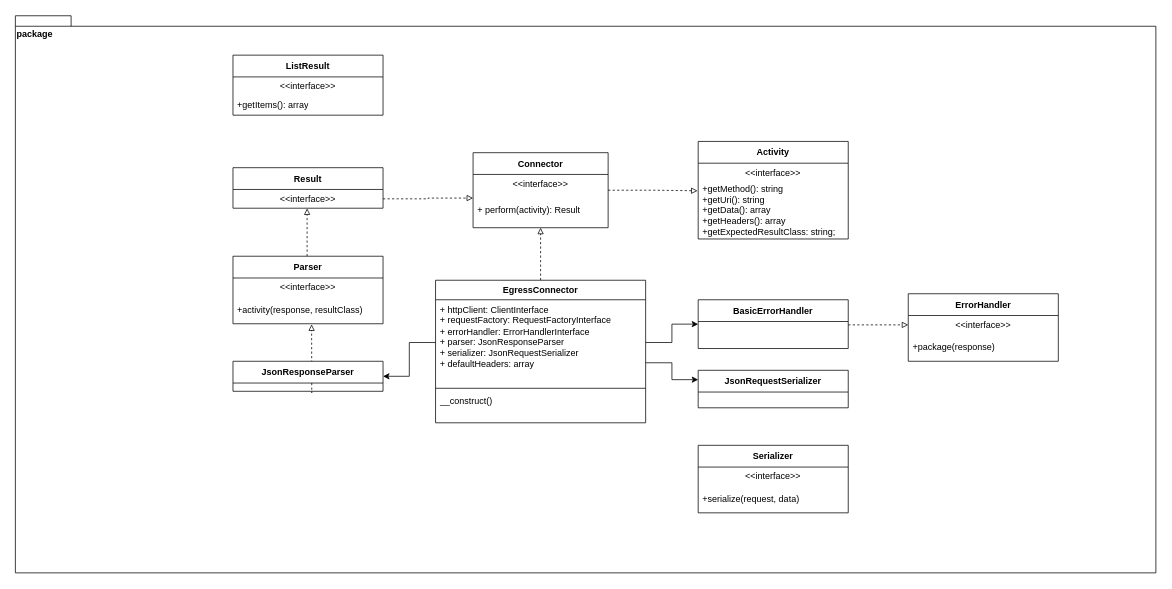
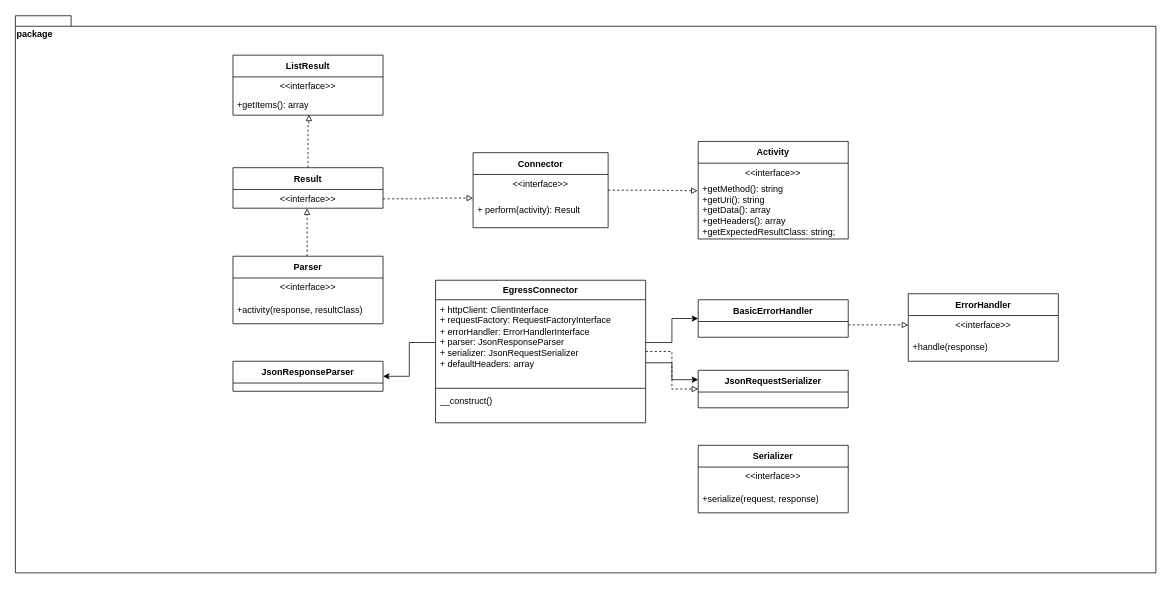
  <mxCell id="0" />
  <mxCell id="1" parent="0" />
- <mxCell id="2" style="edgeStyle=orthogonalEdgeStyle;rounded=0;orthogonalLoop=1;jettySize=auto;html=1;entryX=0.5;entryY=1;entryDx=0;entryDy=0;entryPerimeter=0;endArrow=block;endFill=0;dashed=1;" edge="1" parent="1" source="3" target="10"><mxGeometry relative="1" as="geometry" /></mxCell>
+ <mxCell id="2" style="edgeStyle=orthogonalEdgeStyle;rounded=0;orthogonalLoop=1;jettySize=auto;html=1;endArrow=block;endFill=0;dashed=1;" edge="1" parent="1" source="3" target="26"><mxGeometry relative="1" as="geometry" /></mxCell>
  <mxCell id="3" value="EgressConnector" style="swimlane;fontStyle=1;align=center;verticalAlign=top;childLayout=stackLayout;horizontal=1;startSize=26;horizontalStack=0;resizeParent=1;resizeParentMax=0;resizeLast=0;collapsible=1;marginBottom=0;whiteSpace=wrap;html=1;" vertex="1" parent="1"><mxGeometry x="580" y="373" width="280" height="190" as="geometry" /></mxCell>
  <mxCell id="4" value="&lt;div&gt;+ httpClient: ClientInterface&lt;/div&gt;&lt;div&gt;+ requestFactory: RequestFactoryInterface&lt;/div&gt;&lt;div&gt;+ errorHandler: ErrorHandlerInterface&lt;/div&gt;&lt;div&gt;+ parser: JsonResponseParser&lt;/div&gt;&lt;div&gt;+ serializer: JsonRequestSerializer&lt;/div&gt;&lt;div&gt;+ defaultHeaders: array&lt;br&gt;&lt;/div&gt;&lt;div&gt;&lt;br&gt;&lt;/div&gt;" style="text;strokeColor=none;fillColor=none;align=left;verticalAlign=top;spacingLeft=4;spacingRight=4;overflow=hidden;rotatable=0;points=[[0,0.5],[1,0.5]];portConstraint=eastwest;whiteSpace=wrap;html=1;" vertex="1" parent="3"><mxGeometry y="26" width="280" height="114" as="geometry" /></mxCell>
  <mxCell id="5" value="" style="line;strokeWidth=1;fillColor=none;align=left;verticalAlign=middle;spacingTop=-1;spacingLeft=3;spacingRight=3;rotatable=0;labelPosition=right;points=[];portConstraint=eastwest;strokeColor=inherit;" vertex="1" parent="3"><mxGeometry y="140" width="280" height="8" as="geometry" /></mxCell>
  <mxCell id="6" value="__construct()" style="text;strokeColor=none;fillColor=none;align=left;verticalAlign=top;spacingLeft=4;spacingRight=4;overflow=hidden;rotatable=0;points=[[0,0.5],[1,0.5]];portConstraint=eastwest;whiteSpace=wrap;html=1;" vertex="1" parent="3"><mxGeometry y="148" width="280" height="42" as="geometry" /></mxCell>
  <mxCell id="7" style="edgeStyle=orthogonalEdgeStyle;rounded=0;orthogonalLoop=1;jettySize=auto;html=1;entryX=-0.004;entryY=0.155;entryDx=0;entryDy=0;entryPerimeter=0;endArrow=block;endFill=0;dashed=1;" edge="1" parent="1" source="8" target="16"><mxGeometry relative="1" as="geometry" /></mxCell>
  <mxCell id="8" value="Connector" style="swimlane;fontStyle=1;align=center;verticalAlign=middle;childLayout=stackLayout;horizontal=1;startSize=29;horizontalStack=0;resizeParent=1;resizeParentMax=0;resizeLast=0;collapsible=0;marginBottom=0;html=1;whiteSpace=wrap;" vertex="1" parent="1"><mxGeometry x="630" y="203" width="180" height="100" as="geometry" /></mxCell>
  <mxCell id="9" value="&amp;lt;&amp;lt;interface&amp;gt;&amp;gt;" style="text;html=1;strokeColor=none;fillColor=none;align=center;verticalAlign=middle;spacingLeft=4;spacingRight=4;overflow=hidden;rotatable=0;points=[[0,0.5],[1,0.5]];portConstraint=eastwest;whiteSpace=wrap;" vertex="1" parent="8"><mxGeometry y="29" width="180" height="25" as="geometry" /></mxCell>
  <mxCell id="10" value="+ perform(activity): Result" style="text;html=1;strokeColor=none;fillColor=none;align=left;verticalAlign=middle;spacingLeft=4;spacingRight=4;overflow=hidden;rotatable=0;points=[[0,0.5],[1,0.5]];portConstraint=eastwest;whiteSpace=wrap;" vertex="1" parent="8"><mxGeometry y="54" width="180" height="46" as="geometry" /></mxCell>
+ <mxCell id="11" style="edgeStyle=orthogonalEdgeStyle;rounded=0;orthogonalLoop=1;jettySize=auto;html=1;entryX=0.506;entryY=0.971;entryDx=0;entryDy=0;entryPerimeter=0;endArrow=block;endFill=0;dashed=1;" edge="1" parent="1" source="12" target="19"><mxGeometry relative="1" as="geometry"><Array as="points"><mxPoint x="410" y="163" /><mxPoint x="411" y="163" /></Array></mxGeometry></mxCell>
  <mxCell id="12" value="Result" style="swimlane;fontStyle=1;align=center;verticalAlign=middle;childLayout=stackLayout;horizontal=1;startSize=29;horizontalStack=0;resizeParent=1;resizeParentMax=0;resizeLast=0;collapsible=0;marginBottom=0;html=1;whiteSpace=wrap;" vertex="1" parent="1"><mxGeometry x="310" y="223" width="200" height="54" as="geometry" /></mxCell>
  <mxCell id="13" value="&amp;lt;&amp;lt;interface&amp;gt;&amp;gt;" style="text;html=1;strokeColor=none;fillColor=none;align=center;verticalAlign=middle;spacingLeft=4;spacingRight=4;overflow=hidden;rotatable=0;points=[[0,0.5],[1,0.5]];portConstraint=eastwest;whiteSpace=wrap;" vertex="1" parent="12"><mxGeometry y="29" width="200" height="25" as="geometry" /></mxCell>
  <mxCell id="14" value="Activity" style="swimlane;fontStyle=1;align=center;verticalAlign=middle;childLayout=stackLayout;horizontal=1;startSize=29;horizontalStack=0;resizeParent=1;resizeParentMax=0;resizeLast=0;collapsible=0;marginBottom=0;html=1;whiteSpace=wrap;" vertex="1" parent="1"><mxGeometry x="930" y="188" width="200" height="130" as="geometry" /></mxCell>
  <mxCell id="15" value="&amp;lt;&amp;lt;interface&amp;gt;&amp;gt;" style="text;html=1;strokeColor=none;fillColor=none;align=center;verticalAlign=middle;spacingLeft=4;spacingRight=4;overflow=hidden;rotatable=0;points=[[0,0.5],[1,0.5]];portConstraint=eastwest;whiteSpace=wrap;" vertex="1" parent="14"><mxGeometry y="29" width="200" height="25" as="geometry" /></mxCell>
  <mxCell id="16" value="&lt;div&gt;+getMethod(): string&lt;/div&gt;&lt;div&gt;+getUri(): string&lt;/div&gt;&lt;div&gt;+getData(): array&lt;/div&gt;&lt;div&gt;+getHeaders(): array&lt;/div&gt;&lt;div&gt;+getExpectedResultClass: string;&lt;br&gt;&lt;/div&gt;" style="text;html=1;strokeColor=none;fillColor=none;align=left;verticalAlign=middle;spacingLeft=4;spacingRight=4;overflow=hidden;rotatable=0;points=[[0,0.5],[1,0.5]];portConstraint=eastwest;whiteSpace=wrap;" vertex="1" parent="14"><mxGeometry y="54" width="200" height="76" as="geometry" /></mxCell>
  <mxCell id="17" value="ListResult" style="swimlane;fontStyle=1;align=center;verticalAlign=middle;childLayout=stackLayout;horizontal=1;startSize=29;horizontalStack=0;resizeParent=1;resizeParentMax=0;resizeLast=0;collapsible=0;marginBottom=0;html=1;whiteSpace=wrap;" vertex="1" parent="1"><mxGeometry x="310" y="73" width="200" height="80" as="geometry" /></mxCell>
  <mxCell id="18" value="&amp;lt;&amp;lt;interface&amp;gt;&amp;gt;" style="text;html=1;strokeColor=none;fillColor=none;align=center;verticalAlign=middle;spacingLeft=4;spacingRight=4;overflow=hidden;rotatable=0;points=[[0,0.5],[1,0.5]];portConstraint=eastwest;whiteSpace=wrap;" vertex="1" parent="17"><mxGeometry y="29" width="200" height="25" as="geometry" /></mxCell>
  <mxCell id="19" value="+getItems(): array" style="text;html=1;strokeColor=none;fillColor=none;align=left;verticalAlign=middle;spacingLeft=4;spacingRight=4;overflow=hidden;rotatable=0;points=[[0,0.5],[1,0.5]];portConstraint=eastwest;whiteSpace=wrap;" vertex="1" parent="17"><mxGeometry y="54" width="200" height="26" as="geometry" /></mxCell>
- <mxCell id="20" style="edgeStyle=orthogonalEdgeStyle;rounded=0;orthogonalLoop=1;jettySize=auto;html=1;entryX=0.524;entryY=1.024;entryDx=0;entryDy=0;entryPerimeter=0;endArrow=block;endFill=0;dashed=1;" edge="1" parent="1" source="21" target="25"><mxGeometry relative="1" as="geometry"><Array as="points"><mxPoint x="415" y="523" /><mxPoint x="415" y="523" /></Array></mxGeometry></mxCell>
  <mxCell id="21" value="JsonResponseParser" style="swimlane;fontStyle=1;align=center;verticalAlign=middle;childLayout=stackLayout;horizontal=1;startSize=29;horizontalStack=0;resizeParent=1;resizeParentMax=0;resizeLast=0;collapsible=0;marginBottom=0;html=1;whiteSpace=wrap;" vertex="1" parent="1"><mxGeometry x="310" y="481" width="200" height="40" as="geometry" /></mxCell>
  <mxCell id="22" style="edgeStyle=orthogonalEdgeStyle;rounded=0;orthogonalLoop=1;jettySize=auto;html=1;entryX=0.494;entryY=1.01;entryDx=0;entryDy=0;entryPerimeter=0;endArrow=block;endFill=0;dashed=1;" edge="1" parent="1" source="23" target="13"><mxGeometry relative="1" as="geometry"><Array as="points"><mxPoint x="409" y="353" /><mxPoint x="409" y="353" /></Array></mxGeometry></mxCell>
  <mxCell id="23" value="Parser" style="swimlane;fontStyle=1;align=center;verticalAlign=middle;childLayout=stackLayout;horizontal=1;startSize=29;horizontalStack=0;resizeParent=1;resizeParentMax=0;resizeLast=0;collapsible=0;marginBottom=0;html=1;whiteSpace=wrap;" vertex="1" parent="1"><mxGeometry x="310" y="341" width="200" height="90" as="geometry" /></mxCell>
  <mxCell id="24" value="&amp;lt;&amp;lt;interface&amp;gt;&amp;gt;" style="text;html=1;strokeColor=none;fillColor=none;align=center;verticalAlign=middle;spacingLeft=4;spacingRight=4;overflow=hidden;rotatable=0;points=[[0,0.5],[1,0.5]];portConstraint=eastwest;whiteSpace=wrap;" vertex="1" parent="23"><mxGeometry y="29" width="200" height="25" as="geometry" /></mxCell>
  <mxCell id="25" value="+activity(response, resultClass)" style="text;html=1;strokeColor=none;fillColor=none;align=left;verticalAlign=middle;spacingLeft=4;spacingRight=4;overflow=hidden;rotatable=0;points=[[0,0.5],[1,0.5]];portConstraint=eastwest;whiteSpace=wrap;" vertex="1" parent="23"><mxGeometry y="54" width="200" height="36" as="geometry" /></mxCell>
  <mxCell id="26" value="JsonRequestSerializer" style="swimlane;fontStyle=1;align=center;verticalAlign=middle;childLayout=stackLayout;horizontal=1;startSize=29;horizontalStack=0;resizeParent=1;resizeParentMax=0;resizeLast=0;collapsible=0;marginBottom=0;html=1;whiteSpace=wrap;" vertex="1" parent="1"><mxGeometry x="930" y="493" width="200" height="50" as="geometry" /></mxCell>
  <mxCell id="27" value="Serializer" style="swimlane;fontStyle=1;align=center;verticalAlign=middle;childLayout=stackLayout;horizontal=1;startSize=29;horizontalStack=0;resizeParent=1;resizeParentMax=0;resizeLast=0;collapsible=0;marginBottom=0;html=1;whiteSpace=wrap;" vertex="1" parent="1"><mxGeometry x="930" y="593" width="200" height="90" as="geometry" /></mxCell>
  <mxCell id="28" value="&amp;lt;&amp;lt;interface&amp;gt;&amp;gt;" style="text;html=1;strokeColor=none;fillColor=none;align=center;verticalAlign=middle;spacingLeft=4;spacingRight=4;overflow=hidden;rotatable=0;points=[[0,0.5],[1,0.5]];portConstraint=eastwest;whiteSpace=wrap;" vertex="1" parent="27"><mxGeometry y="29" width="200" height="25" as="geometry" /></mxCell>
- <mxCell id="29" value="+serialize(request, data)" style="text;html=1;strokeColor=none;fillColor=none;align=left;verticalAlign=middle;spacingLeft=4;spacingRight=4;overflow=hidden;rotatable=0;points=[[0,0.5],[1,0.5]];portConstraint=eastwest;whiteSpace=wrap;" vertex="1" parent="27"><mxGeometry y="54" width="200" height="36" as="geometry" /></mxCell>
+ <mxCell id="29" value="+serialize(request, response)" style="text;html=1;strokeColor=none;fillColor=none;align=left;verticalAlign=middle;spacingLeft=4;spacingRight=4;overflow=hidden;rotatable=0;points=[[0,0.5],[1,0.5]];portConstraint=eastwest;whiteSpace=wrap;" vertex="1" parent="27"><mxGeometry y="54" width="200" height="36" as="geometry" /></mxCell>
  <mxCell id="30" style="edgeStyle=orthogonalEdgeStyle;rounded=0;orthogonalLoop=1;jettySize=auto;html=1;entryX=0;entryY=0.5;entryDx=0;entryDy=0;endArrow=block;endFill=0;dashed=1;" edge="1" parent="1" source="31" target="34"><mxGeometry relative="1" as="geometry"><Array as="points"><mxPoint x="1170" y="433" /></Array></mxGeometry></mxCell>
- <mxCell id="31" value="BasicErrorHandler" style="swimlane;fontStyle=1;align=center;verticalAlign=middle;childLayout=stackLayout;horizontal=1;startSize=29;horizontalStack=0;resizeParent=1;resizeParentMax=0;resizeLast=0;collapsible=0;marginBottom=0;html=1;whiteSpace=wrap;" vertex="1" parent="1"><mxGeometry x="930" y="399" width="200" height="65" as="geometry" /></mxCell>
+ <mxCell id="31" value="BasicErrorHandler" style="swimlane;fontStyle=1;align=center;verticalAlign=middle;childLayout=stackLayout;horizontal=1;startSize=29;horizontalStack=0;resizeParent=1;resizeParentMax=0;resizeLast=0;collapsible=0;marginBottom=0;html=1;whiteSpace=wrap;" vertex="1" parent="1"><mxGeometry x="930" y="399" width="200" height="50" as="geometry" /></mxCell>
  <mxCell id="32" style="edgeStyle=orthogonalEdgeStyle;rounded=0;orthogonalLoop=1;jettySize=auto;html=1;entryX=0;entryY=0.5;entryDx=0;entryDy=0;" edge="1" parent="1" source="4" target="31"><mxGeometry relative="1" as="geometry" /></mxCell>
  <mxCell id="33" value="ErrorHandler" style="swimlane;fontStyle=1;align=center;verticalAlign=middle;childLayout=stackLayout;horizontal=1;startSize=29;horizontalStack=0;resizeParent=1;resizeParentMax=0;resizeLast=0;collapsible=0;marginBottom=0;html=1;whiteSpace=wrap;" vertex="1" parent="1"><mxGeometry x="1210" y="391" width="200" height="90" as="geometry" /></mxCell>
  <mxCell id="34" value="&amp;lt;&amp;lt;interface&amp;gt;&amp;gt;" style="text;html=1;strokeColor=none;fillColor=none;align=center;verticalAlign=middle;spacingLeft=4;spacingRight=4;overflow=hidden;rotatable=0;points=[[0,0.5],[1,0.5]];portConstraint=eastwest;whiteSpace=wrap;" vertex="1" parent="33"><mxGeometry y="29" width="200" height="25" as="geometry" /></mxCell>
- <mxCell id="35" value="+package(response)" style="text;html=1;strokeColor=none;fillColor=none;align=left;verticalAlign=middle;spacingLeft=4;spacingRight=4;overflow=hidden;rotatable=0;points=[[0,0.5],[1,0.5]];portConstraint=eastwest;whiteSpace=wrap;" vertex="1" parent="33"><mxGeometry y="54" width="200" height="36" as="geometry" /></mxCell>
+ <mxCell id="35" value="+handle(response)" style="text;html=1;strokeColor=none;fillColor=none;align=left;verticalAlign=middle;spacingLeft=4;spacingRight=4;overflow=hidden;rotatable=0;points=[[0,0.5],[1,0.5]];portConstraint=eastwest;whiteSpace=wrap;" vertex="1" parent="33"><mxGeometry y="54" width="200" height="36" as="geometry" /></mxCell>
  <mxCell id="36" style="edgeStyle=orthogonalEdgeStyle;rounded=0;orthogonalLoop=1;jettySize=auto;html=1;entryX=0;entryY=0.141;entryDx=0;entryDy=0;entryPerimeter=0;endArrow=block;endFill=0;dashed=1;" edge="1" parent="1" source="13" target="10"><mxGeometry relative="1" as="geometry" /></mxCell>
  <mxCell id="37" style="edgeStyle=orthogonalEdgeStyle;rounded=0;orthogonalLoop=1;jettySize=auto;html=1;entryX=0;entryY=0.25;entryDx=0;entryDy=0;" edge="1" parent="1" source="4" target="26"><mxGeometry relative="1" as="geometry"><Array as="points"><mxPoint x="895" y="483" /><mxPoint x="895" y="505" /></Array></mxGeometry></mxCell>
  <mxCell id="38" style="edgeStyle=orthogonalEdgeStyle;rounded=0;orthogonalLoop=1;jettySize=auto;html=1;entryX=1;entryY=0.5;entryDx=0;entryDy=0;" edge="1" parent="1" source="4" target="21"><mxGeometry relative="1" as="geometry" /></mxCell>
  <mxCell id="39" style="edgeStyle=orthogonalEdgeStyle;rounded=0;orthogonalLoop=1;jettySize=auto;html=1;entryX=0;entryY=0.054;entryDx=0;entryDy=0;entryPerimeter=0;endArrow=block;endFill=0;strokeColor=none;dashed=1;" edge="1" parent="1" source="9" target="16"><mxGeometry relative="1" as="geometry" /></mxCell>
  <mxCell id="40" value="package" style="shape=folder;fontStyle=1;spacingTop=10;tabWidth=40;tabHeight=14;tabPosition=left;html=1;whiteSpace=wrap;fillColor=none;horizontal=1;align=left;verticalAlign=top;" vertex="1" parent="1"><mxGeometry x="20" y="20.5" width="1520" height="742.5" as="geometry" /></mxCell>
